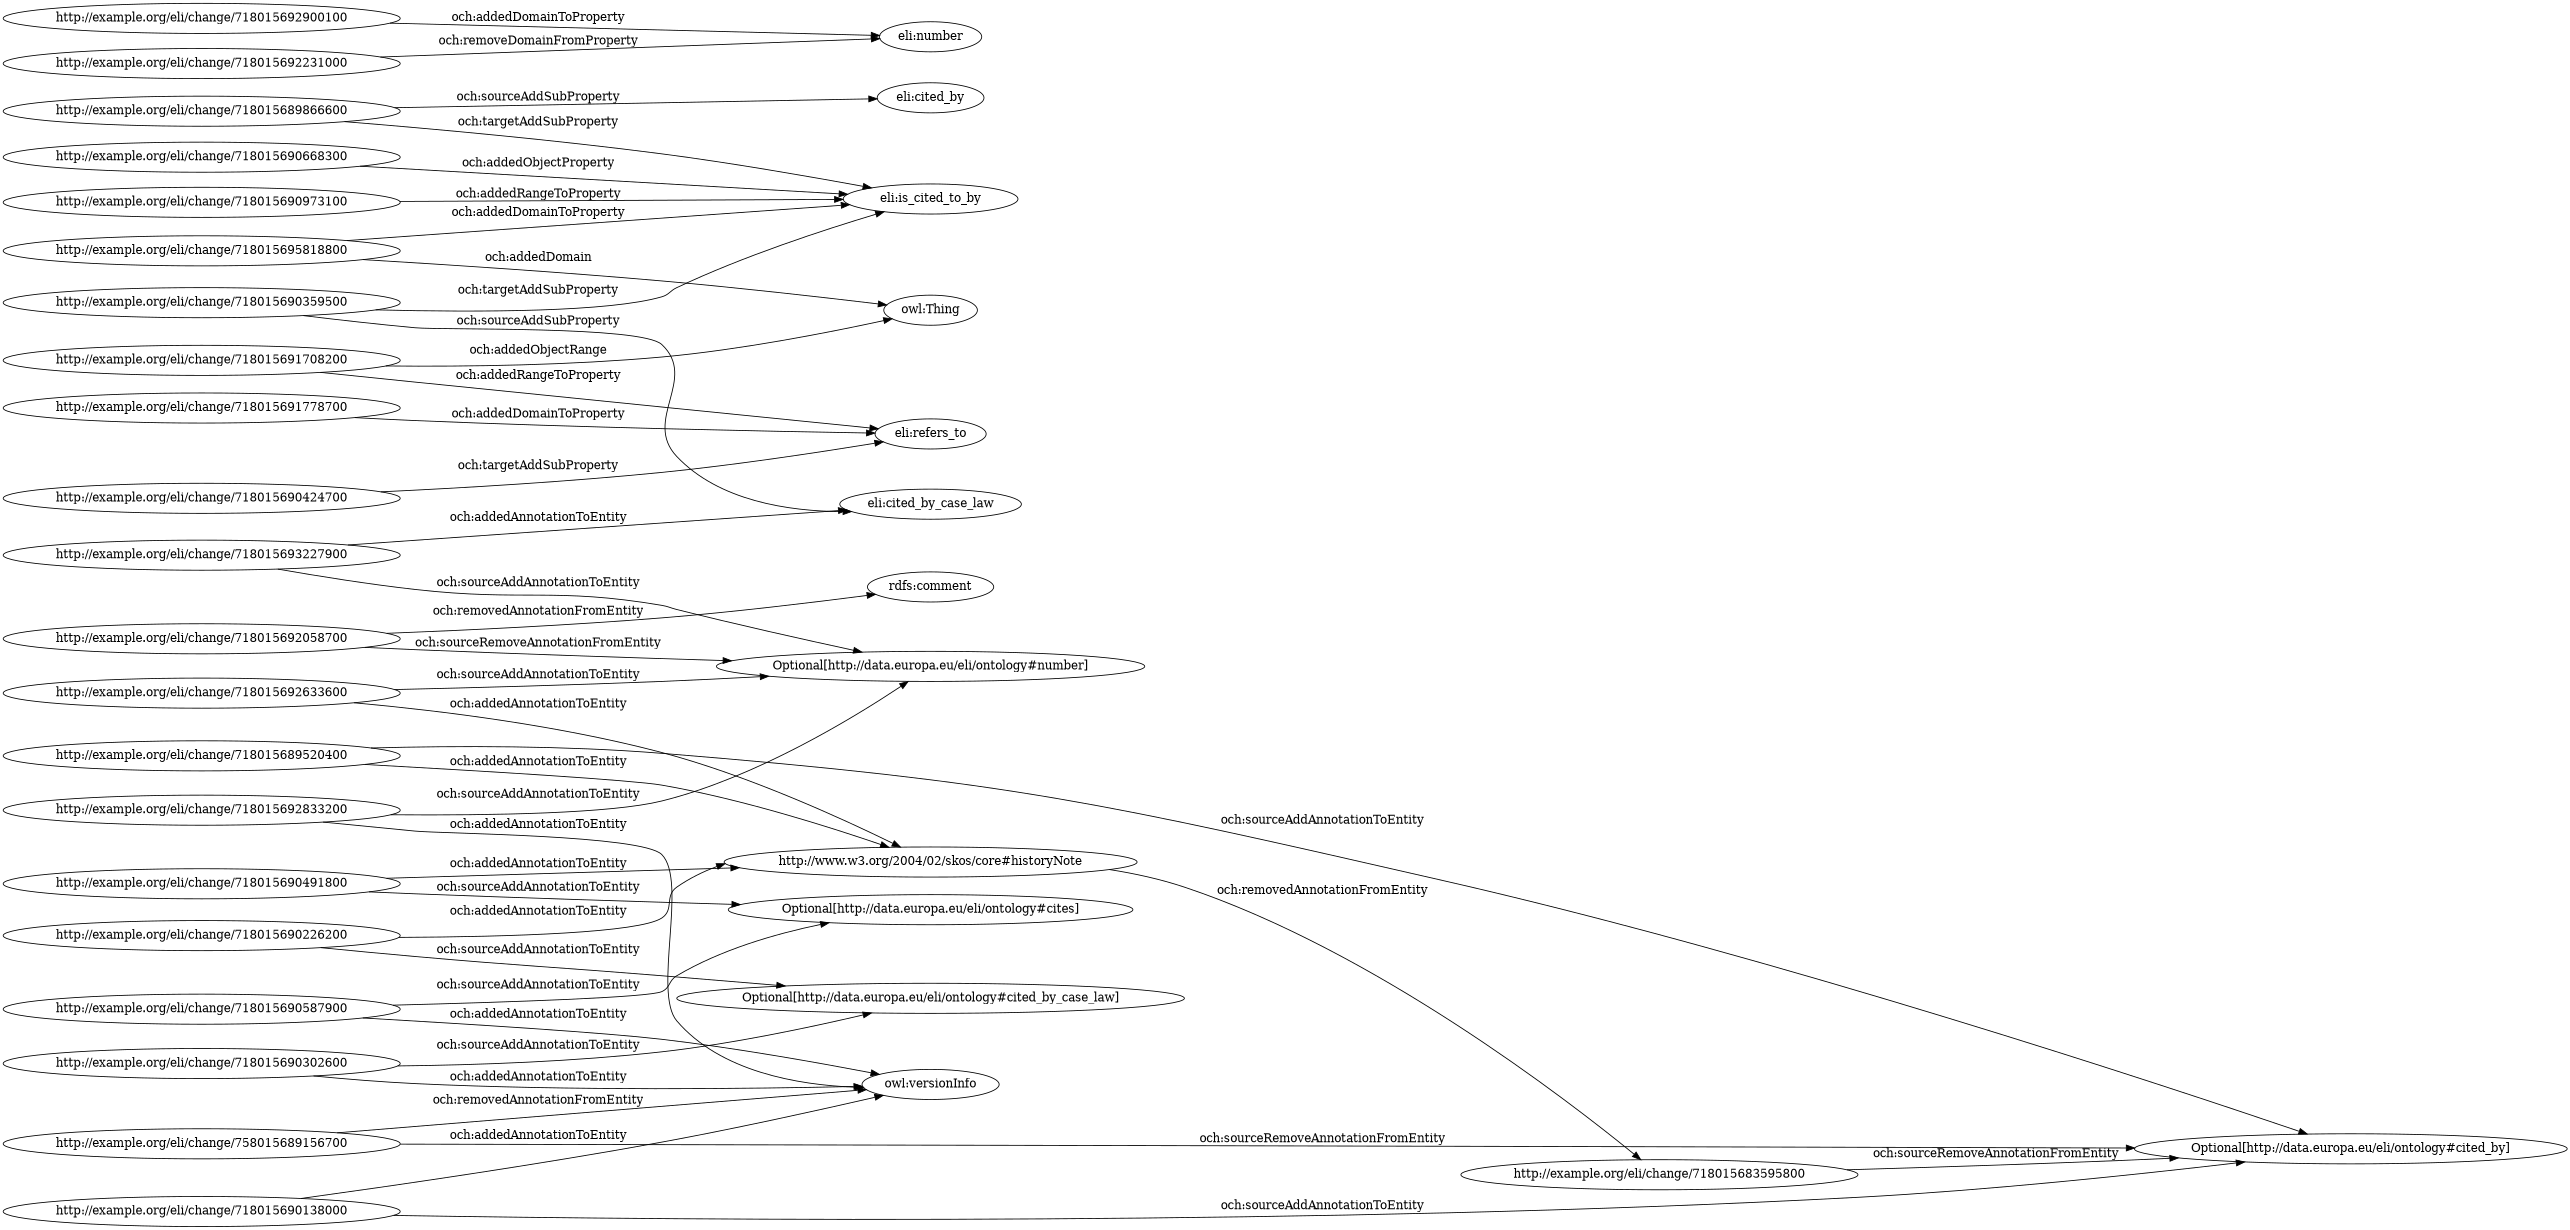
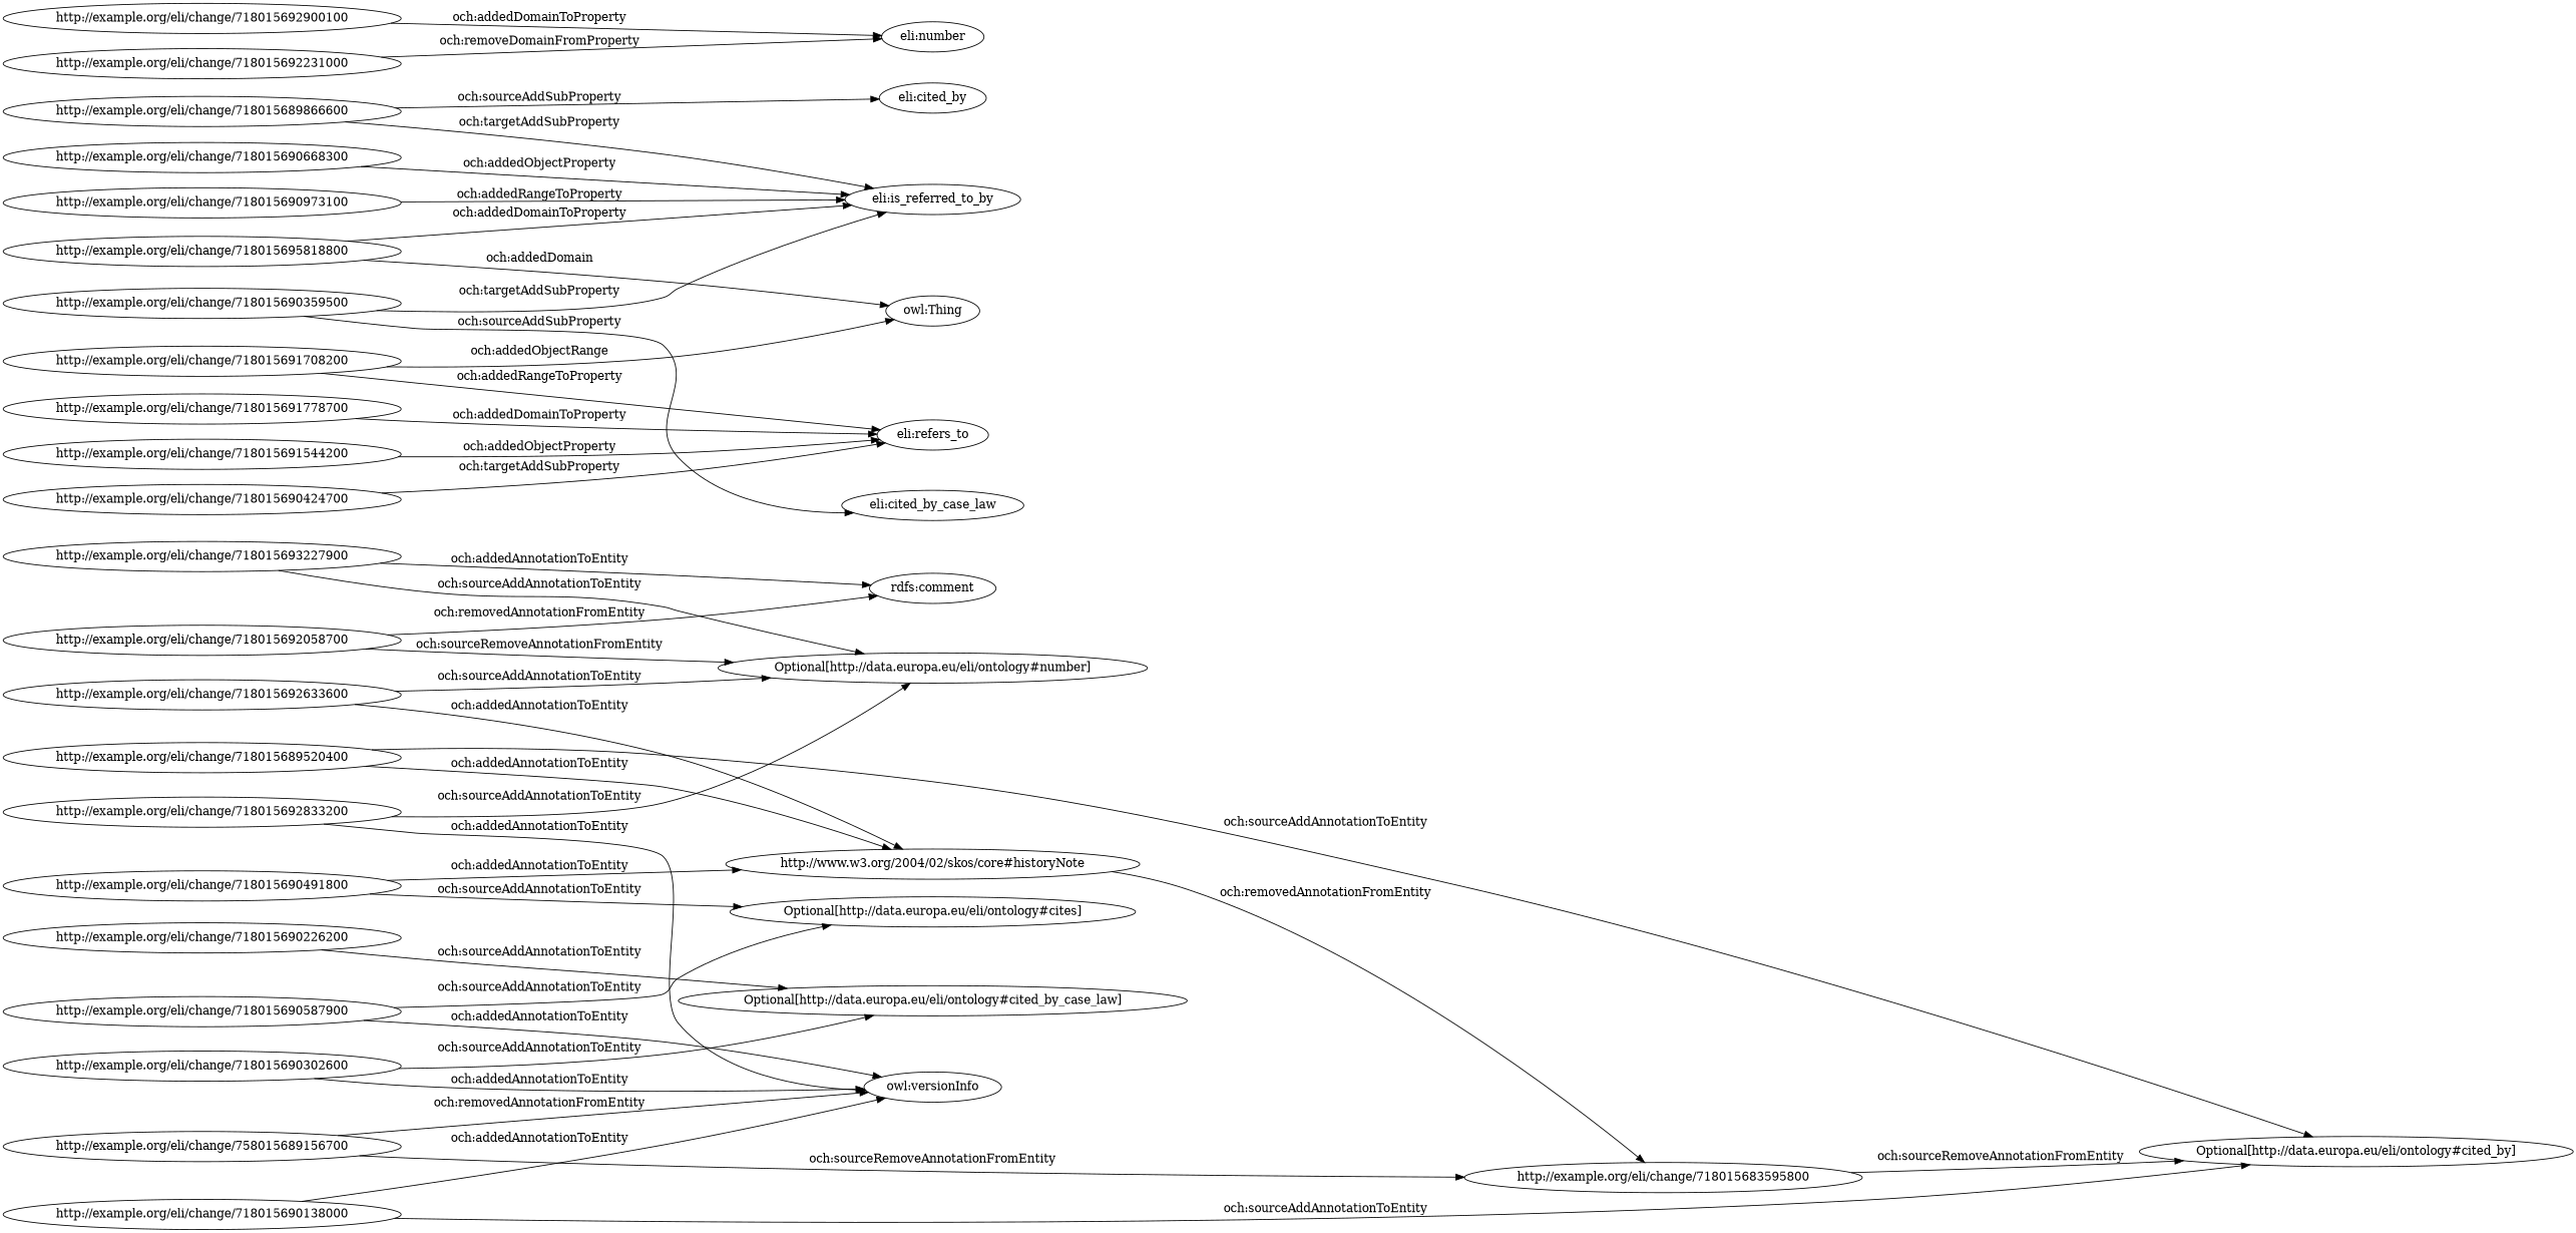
  digraph {
    fontname="DejaVu Serif"
    rankdir=LR
    node [fontname="DejaVu Serif"]
    edge [fontname="DejaVu Serif"]
    "http://example.org/eli/change/718015690668300"
-   "eli:is_referred_to_by" [label="eli:is_cited_to_by"]
+   "eli:is_referred_to_by"
    "http://example.org/eli/change/718015692900100"
    "eli:number"
    "http://example.org/eli/change/718015691778700"
    "eli:refers_to"
    "http://example.org/eli/change/718015692231000"
    "http://example.org/eli/change/718015683595800"
    "Optional[http://data.europa.eu/eli/ontology#cited_by]"
    "http://www.w3.org/2004/02/skos/core#historyNote"
    "http://example.org/eli/change/718015690226200"
    "Optional[http://data.europa.eu/eli/ontology#cited_by_case_law]"
    "http://example.org/eli/change/718015691708200"
    "owl:Thing"
    "http://example.org/eli/change/718015690138000"
    "owl:versionInfo"
    "http://example.org/eli/change/718015690491800"
    "Optional[http://data.europa.eu/eli/ontology#cites]"
    "http://example.org/eli/change/718015689520400"
    "http://example.org/eli/change/718015689866600"
    "eli:cited_by"
    "http://example.org/eli/change/718015692058700"
    "Optional[http://data.europa.eu/eli/ontology#number]"
    "rdfs:comment"
+   "http://example.org/eli/change/718015691544200"
    n26 [label="http://example.org/eli/change/758015689156700"]
    "http://example.org/eli/change/718015690424700"
    "http://example.org/eli/change/718015693227900"
    "http://example.org/eli/change/718015692633600"
    "http://example.org/eli/change/718015690973100"
    n31 [label="http://example.org/eli/change/718015695818800"]
    "http://example.org/eli/change/718015692833200"
    "http://example.org/eli/change/718015690587900"
    "http://example.org/eli/change/718015690302600"
    "http://example.org/eli/change/718015690359500"
    "eli:cited_by_case_law"
    "http://example.org/eli/change/718015690668300" -> "eli:is_referred_to_by" [label="och:addedObjectProperty"]
    "http://example.org/eli/change/718015692900100" -> "eli:number" [label="och:addedDomainToProperty"]
    "http://example.org/eli/change/718015691778700" -> "eli:refers_to" [label="och:addedDomainToProperty"]
    "http://example.org/eli/change/718015692231000" -> "eli:number" [label="och:removeDomainFromProperty"]
    "http://example.org/eli/change/718015683595800" -> "Optional[http://data.europa.eu/eli/ontology#cited_by]" [label="och:sourceRemoveAnnotationFromEntity"]
    "http://www.w3.org/2004/02/skos/core#historyNote" -> "http://example.org/eli/change/718015683595800" [label="och:removedAnnotationFromEntity"]
-   "http://example.org/eli/change/718015690226200" -> "http://www.w3.org/2004/02/skos/core#historyNote" [label="och:addedAnnotationToEntity"]
    "http://example.org/eli/change/718015690226200" -> "Optional[http://data.europa.eu/eli/ontology#cited_by_case_law]" [label="och:sourceAddAnnotationToEntity"]
    "http://example.org/eli/change/718015691708200" -> "eli:refers_to" [label="och:addedRangeToProperty"]
    "http://example.org/eli/change/718015691708200" -> "owl:Thing" [label="och:addedObjectRange"]
    "http://example.org/eli/change/718015690138000" -> "Optional[http://data.europa.eu/eli/ontology#cited_by]" [label="och:sourceAddAnnotationToEntity"]
    "http://example.org/eli/change/718015690138000" -> "owl:versionInfo" [label="och:addedAnnotationToEntity"]
    "http://example.org/eli/change/718015690491800" -> "http://www.w3.org/2004/02/skos/core#historyNote" [label="och:addedAnnotationToEntity"]
    "http://example.org/eli/change/718015690491800" -> "Optional[http://data.europa.eu/eli/ontology#cites]" [label="och:sourceAddAnnotationToEntity"]
    "http://example.org/eli/change/718015689520400" -> "Optional[http://data.europa.eu/eli/ontology#cited_by]" [label="och:sourceAddAnnotationToEntity"]
    "http://example.org/eli/change/718015689520400" -> "http://www.w3.org/2004/02/skos/core#historyNote" [label="och:addedAnnotationToEntity"]
    "http://example.org/eli/change/718015689866600" -> "eli:is_referred_to_by" [label="och:targetAddSubProperty"]
    "http://example.org/eli/change/718015689866600" -> "eli:cited_by" [label="och:sourceAddSubProperty"]
    "http://example.org/eli/change/718015692058700" -> "Optional[http://data.europa.eu/eli/ontology#number]" [label="och:sourceRemoveAnnotationFromEntity"]
    "http://example.org/eli/change/718015692058700" -> "rdfs:comment" [label="och:removedAnnotationFromEntity"]
-   n26 -> "Optional[http://data.europa.eu/eli/ontology#cited_by]" [label="och:sourceRemoveAnnotationFromEntity"]
+   "http://example.org/eli/change/718015691544200" -> "eli:refers_to" [label="och:addedObjectProperty"]
+   n26 -> "http://example.org/eli/change/718015683595800" [label="och:sourceRemoveAnnotationFromEntity"]
    n26 -> "owl:versionInfo" [label="och:removedAnnotationFromEntity"]
    "http://example.org/eli/change/718015690424700" -> "eli:refers_to" [label="och:targetAddSubProperty"]
    "http://example.org/eli/change/718015693227900" -> "Optional[http://data.europa.eu/eli/ontology#number]" [label="och:sourceAddAnnotationToEntity"]
-   "http://example.org/eli/change/718015693227900" -> "eli:cited_by_case_law" [label="och:addedAnnotationToEntity"]
+   "http://example.org/eli/change/718015693227900" -> "rdfs:comment" [label="och:addedAnnotationToEntity"]
    "http://example.org/eli/change/718015692633600" -> "http://www.w3.org/2004/02/skos/core#historyNote" [label="och:addedAnnotationToEntity"]
    "http://example.org/eli/change/718015692633600" -> "Optional[http://data.europa.eu/eli/ontology#number]" [label="och:sourceAddAnnotationToEntity"]
    "http://example.org/eli/change/718015690973100" -> "eli:is_referred_to_by" [label="och:addedRangeToProperty"]
    n31 -> "eli:is_referred_to_by" [label="och:addedDomainToProperty"]
    n31 -> "owl:Thing" [label="och:addedDomain"]
    "http://example.org/eli/change/718015692833200" -> "owl:versionInfo" [label="och:addedAnnotationToEntity"]
    "http://example.org/eli/change/718015692833200" -> "Optional[http://data.europa.eu/eli/ontology#number]" [label="och:sourceAddAnnotationToEntity"]
    "http://example.org/eli/change/718015690587900" -> "owl:versionInfo" [label="och:addedAnnotationToEntity"]
    "http://example.org/eli/change/718015690587900" -> "Optional[http://data.europa.eu/eli/ontology#cites]" [label="och:sourceAddAnnotationToEntity"]
    "http://example.org/eli/change/718015690302600" -> "Optional[http://data.europa.eu/eli/ontology#cited_by_case_law]" [label="och:sourceAddAnnotationToEntity"]
    "http://example.org/eli/change/718015690302600" -> "owl:versionInfo" [label="och:addedAnnotationToEntity"]
    "http://example.org/eli/change/718015690359500" -> "eli:is_referred_to_by" [label="och:targetAddSubProperty"]
    "http://example.org/eli/change/718015690359500" -> "eli:cited_by_case_law" [label="och:sourceAddSubProperty"]
  }
